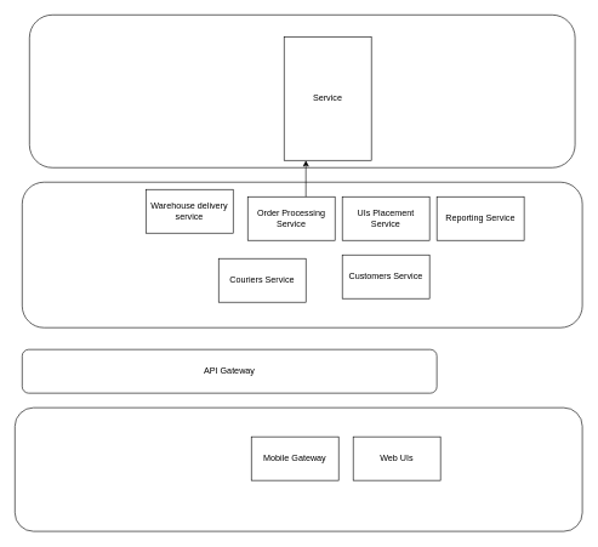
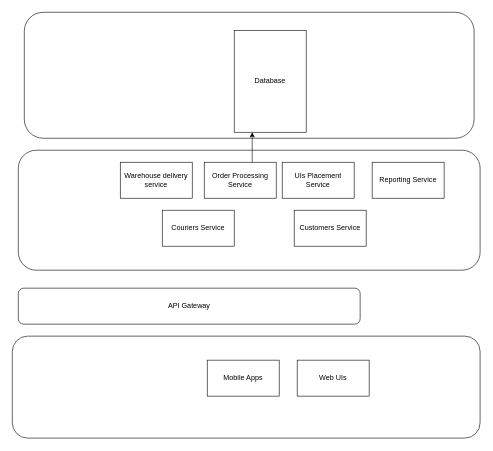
  <mxCell id="0" />
  <mxCell id="1" parent="0" />
- <mxCell id="2" value="Service" style="rounded=0;whiteSpace=wrap;html=1;" vertex="1" parent="1"><mxGeometry x="390" y="50" width="120" height="170" as="geometry" /></mxCell>
- <mxCell id="3" value="Warehouse delivery service" style="rounded=0;whiteSpace=wrap;html=1;" vertex="1" parent="1"><mxGeometry x="200" y="260" width="120" height="60" as="geometry" /></mxCell>
+ <mxCell id="2" value="Database" style="rounded=0;whiteSpace=wrap;html=1;" vertex="1" parent="1"><mxGeometry x="390" y="50" width="120" height="170" as="geometry" /></mxCell>
+ <mxCell id="3" value="Warehouse delivery service" style="rounded=0;whiteSpace=wrap;html=1;" vertex="1" parent="1"><mxGeometry x="200" y="270" width="120" height="60" as="geometry" /></mxCell>
  <mxCell id="4" value="Order Processing Service" style="rounded=0;whiteSpace=wrap;html=1;" vertex="1" parent="1"><mxGeometry x="340" y="270" width="120" height="60" as="geometry" /></mxCell>
  <mxCell id="5" value="UIs Placement Service" style="rounded=0;whiteSpace=wrap;html=1;" vertex="1" parent="1"><mxGeometry x="470" y="270" width="120" height="60" as="geometry" /></mxCell>
- <mxCell id="6" value="Reporting Service" style="rounded=0;whiteSpace=wrap;html=1;" vertex="1" parent="1"><mxGeometry x="600" y="270" width="120" height="60" as="geometry" /></mxCell>
- <mxCell id="7" value="Couriers Service" style="rounded=0;whiteSpace=wrap;html=1;" vertex="1" parent="1"><mxGeometry x="300" y="355" width="120" height="60" as="geometry" /></mxCell>
- <mxCell id="8" value="Customers Service" style="rounded=0;whiteSpace=wrap;html=1;" vertex="1" parent="1"><mxGeometry x="470" y="350" width="120" height="60" as="geometry" /></mxCell>
+ <mxCell id="6" value="Reporting Service" style="rounded=0;whiteSpace=wrap;html=1;" vertex="1" parent="1"><mxGeometry x="620" y="270" width="120" height="60" as="geometry" /></mxCell>
+ <mxCell id="7" value="Couriers Service" style="rounded=0;whiteSpace=wrap;html=1;" vertex="1" parent="1"><mxGeometry x="270" y="350" width="120" height="60" as="geometry" /></mxCell>
+ <mxCell id="8" value="Customers Service" style="rounded=0;whiteSpace=wrap;html=1;" vertex="1" parent="1"><mxGeometry x="490" y="350" width="120" height="60" as="geometry" /></mxCell>
  <mxCell id="9" value="" style="endArrow=classic;html=1;rounded=0;entryX=0.25;entryY=1;entryDx=0;entryDy=0;" edge="1" parent="1" target="2"><mxGeometry width="50" height="50" relative="1" as="geometry"><mxPoint x="420" y="270" as="sourcePoint" /><mxPoint x="460" y="250" as="targetPoint" /></mxGeometry></mxCell>
  <mxCell id="10" value="" style="rounded=1;whiteSpace=wrap;html=1;fillColor=none;" vertex="1" parent="1"><mxGeometry x="30" y="250" width="770" height="200" as="geometry" /></mxCell>
  <mxCell id="11" value="" style="rounded=1;whiteSpace=wrap;html=1;fillColor=none;" vertex="1" parent="1"><mxGeometry x="40" y="20" width="750" height="210" as="geometry" /></mxCell>
  <mxCell id="12" value="a" style="rounded=1;whiteSpace=wrap;html=1;fillColor=none;" vertex="1" parent="1"><mxGeometry x="20" y="560" width="780" height="170" as="geometry" /></mxCell>
- <mxCell id="13" value="Mobile Gateway" style="rounded=0;whiteSpace=wrap;html=1;" vertex="1" parent="1"><mxGeometry x="345" y="600" width="120" height="60" as="geometry" /></mxCell>
- <mxCell id="14" value="Web UIs" style="rounded=0;whiteSpace=wrap;html=1;" vertex="1" parent="1"><mxGeometry x="485" y="600" width="120" height="60" as="geometry" /></mxCell>
+ <mxCell id="13" value="Mobile Apps" style="rounded=0;whiteSpace=wrap;html=1;" vertex="1" parent="1"><mxGeometry x="345" y="600" width="120" height="60" as="geometry" /></mxCell>
+ <mxCell id="14" value="Web UIs" style="rounded=0;whiteSpace=wrap;html=1;" vertex="1" parent="1"><mxGeometry x="495" y="600" width="120" height="60" as="geometry" /></mxCell>
  <mxCell id="15" value="API Gateway" style="rounded=1;whiteSpace=wrap;html=1;" vertex="1" parent="1"><mxGeometry x="30" y="480" width="570" height="60" as="geometry" /></mxCell>
